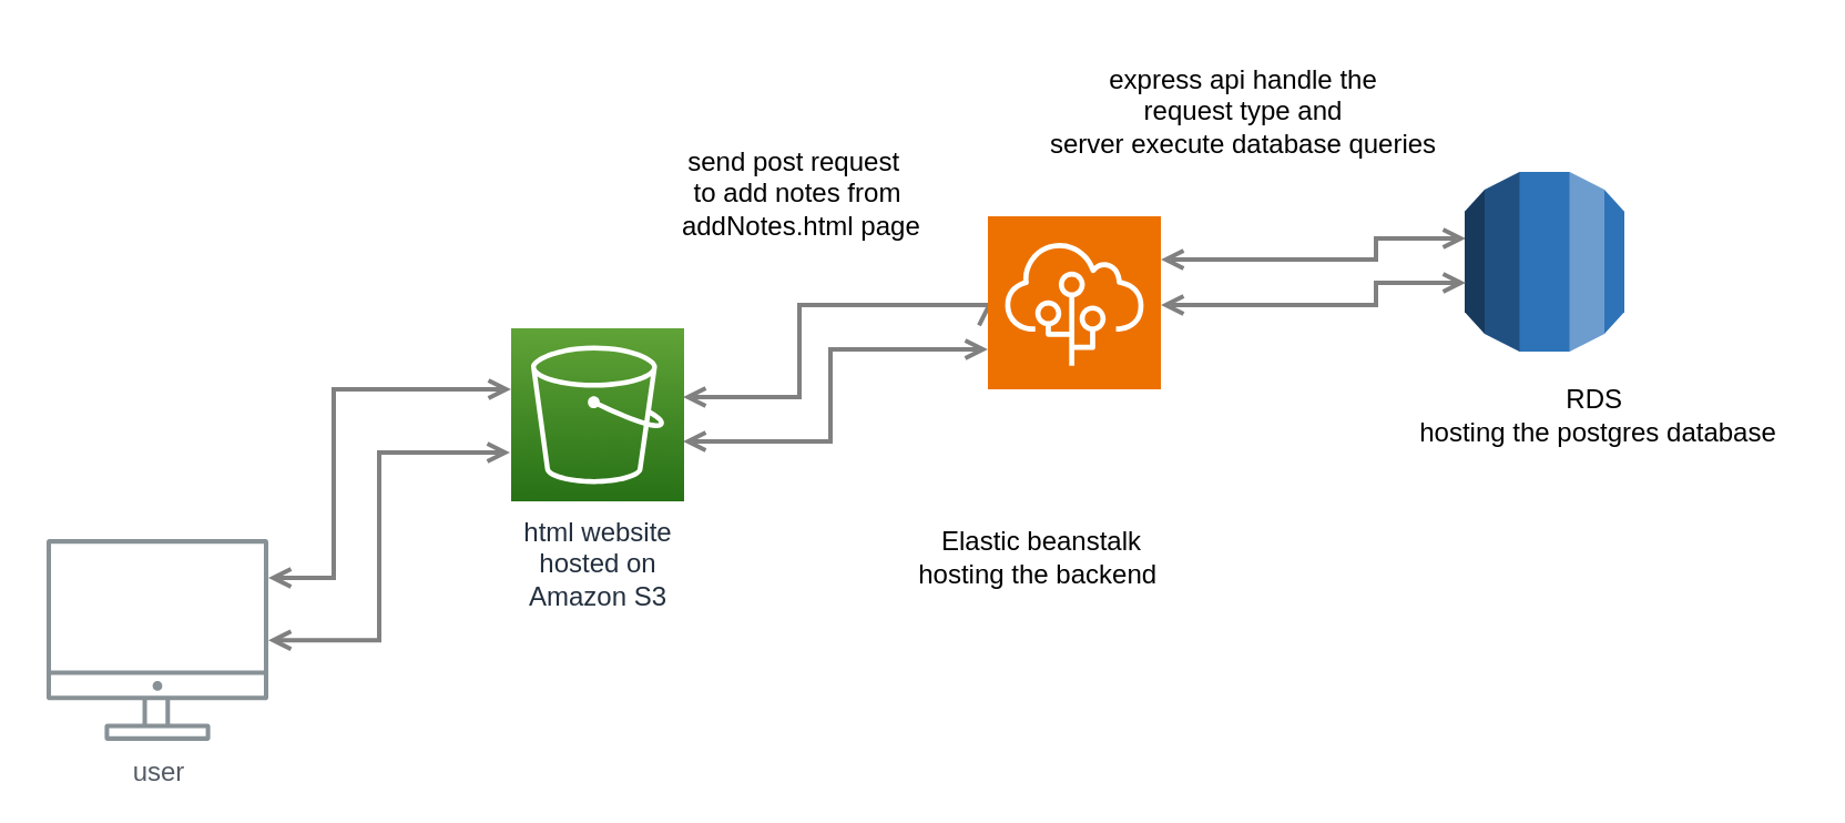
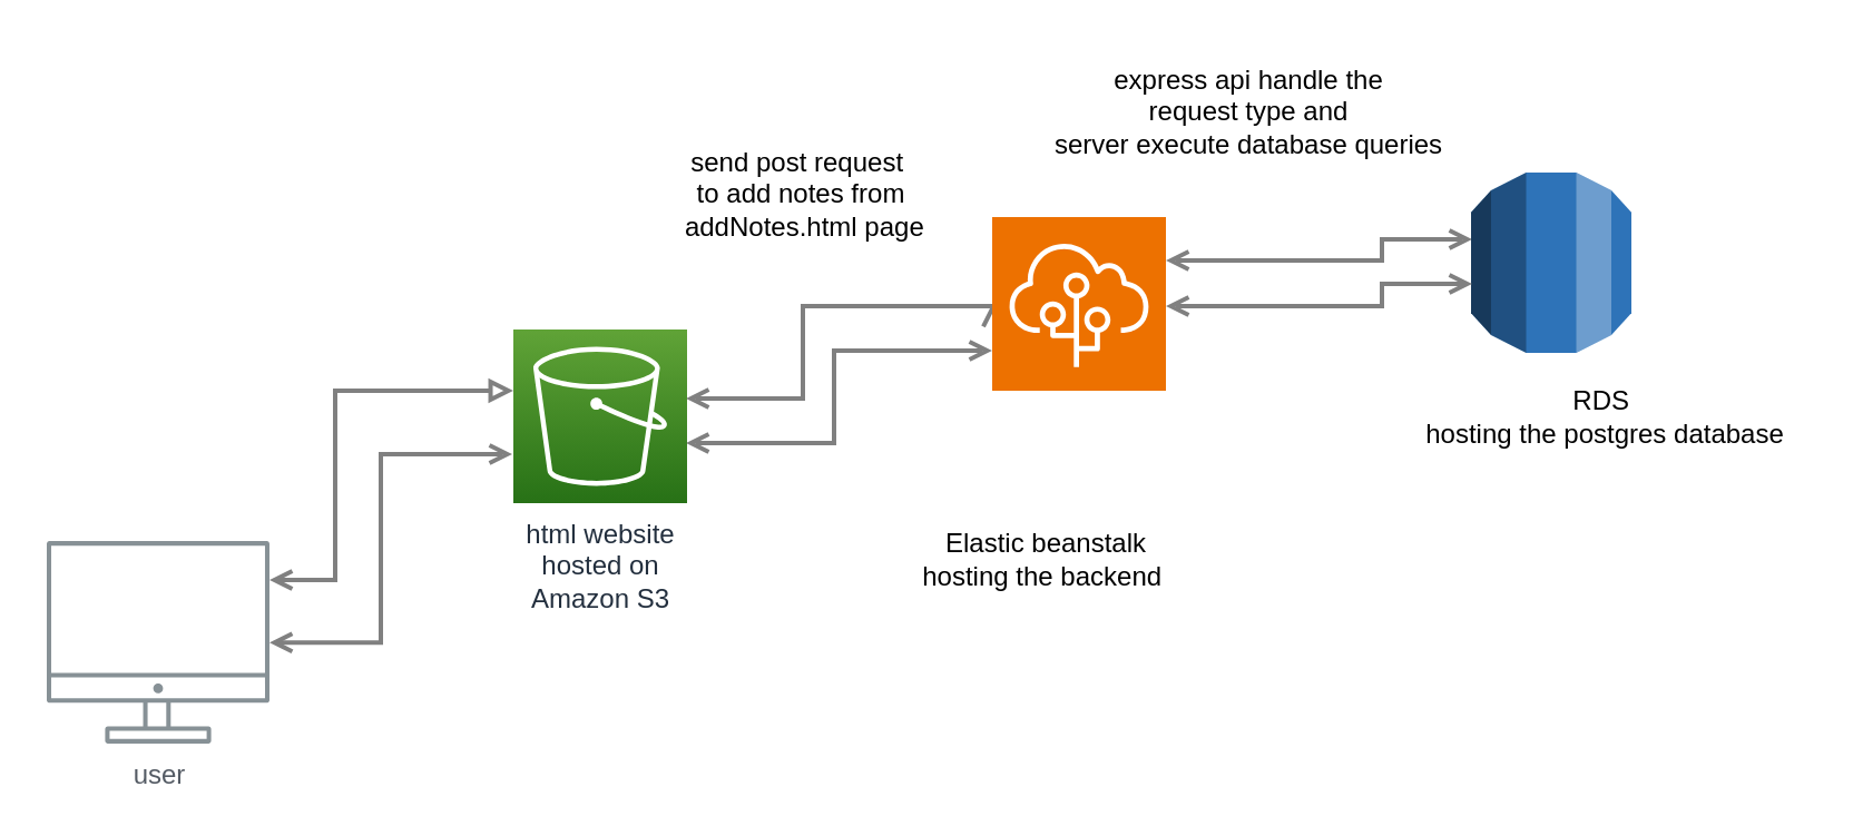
  <mxCell id="0" />
  <mxCell id="1" parent="0" />
  <mxCell id="2" style="edgeStyle=orthogonalEdgeStyle;rounded=0;orthogonalLoop=1;jettySize=auto;html=1;startArrow=open;startFill=0;endArrow=open;endFill=0;strokeWidth=2;strokeColor=#808080;" parent="1" source="6" edge="1"><mxGeometry relative="1" as="geometry"><Array as="points"><mxPoint x="170.5" y="288.5" /><mxPoint x="170.5" y="203.5" /></Array><mxPoint x="229.5" y="203.5" as="targetPoint" /></mxGeometry></mxCell>
  <mxCell id="3" style="edgeStyle=orthogonalEdgeStyle;rounded=0;orthogonalLoop=1;jettySize=auto;html=1;startArrow=open;startFill=0;endArrow=open;endFill=0;strokeWidth=2;strokeColor=#808080;exitX=1;exitY=0.25;exitDx=0;exitDy=0;exitPerimeter=0;" parent="1" source="9" edge="1"><mxGeometry relative="1" as="geometry"><Array as="points"><mxPoint x="620" y="117" /><mxPoint x="620" y="107" /></Array><mxPoint x="518.499" y="199" as="sourcePoint" /><mxPoint x="660.5" y="107" as="targetPoint" /></mxGeometry></mxCell>
  <mxCell id="4" style="edgeStyle=orthogonalEdgeStyle;rounded=0;orthogonalLoop=1;jettySize=auto;html=1;startArrow=open;startFill=0;endArrow=open;endFill=0;strokeWidth=2;strokeColor=#808080;exitX=0;exitY=0.5;exitDx=0;exitDy=0;exitPerimeter=0;" parent="1" source="9" edge="1"><mxGeometry relative="1" as="geometry"><mxPoint x="480" y="117" as="sourcePoint" /><mxPoint x="307.5" y="178.5" as="targetPoint" /><Array as="points"><mxPoint x="360" y="137" /><mxPoint x="360" y="179" /></Array></mxGeometry></mxCell>
  <mxCell id="5" style="edgeStyle=orthogonalEdgeStyle;rounded=0;orthogonalLoop=1;jettySize=auto;html=1;startArrow=open;startFill=0;endArrow=open;endFill=0;strokeWidth=2;strokeColor=#808080;" parent="1" target="9" edge="1"><mxGeometry relative="1" as="geometry"><mxPoint x="307.5" y="198.5" as="sourcePoint" /><mxPoint x="440.501" y="198.5" as="targetPoint" /><Array as="points"><mxPoint x="374" y="199" /><mxPoint x="374" y="157" /></Array></mxGeometry></mxCell>
  <mxCell id="6" value="user&lt;div&gt;&lt;br&gt;&lt;/div&gt;" style="outlineConnect=0;gradientColor=none;fontColor=#545B64;strokeColor=none;fillColor=#879196;dashed=0;verticalLabelPosition=bottom;verticalAlign=top;align=center;html=1;fontSize=12;fontStyle=0;aspect=fixed;shape=mxgraph.aws4.illustration_desktop;pointerEvents=1;labelBackgroundColor=#ffffff;" parent="1" vertex="1"><mxGeometry x="20.5" y="242.5" width="100" height="91" as="geometry" /></mxCell>
  <mxCell id="7" value="html website &lt;br&gt;&lt;div&gt;hosted on &lt;br&gt;Amazon S3&lt;/div&gt;" style="outlineConnect=0;fontColor=#232F3E;gradientColor=#60A337;gradientDirection=north;fillColor=#277116;strokeColor=#ffffff;dashed=0;verticalLabelPosition=bottom;verticalAlign=top;align=center;html=1;fontSize=12;fontStyle=0;aspect=fixed;shape=mxgraph.aws4.resourceIcon;resIcon=mxgraph.aws4.s3;labelBackgroundColor=#ffffff;" parent="1" vertex="1"><mxGeometry x="230" y="147.5" width="78" height="78" as="geometry" /></mxCell>
  <mxCell id="8" value="" style="outlineConnect=0;dashed=0;verticalLabelPosition=bottom;verticalAlign=top;align=center;html=1;shape=mxgraph.aws3.rds;fillColor=#2E73B8;gradientColor=none;" vertex="1" parent="1"><mxGeometry x="660" y="77" width="72" height="81" as="geometry" /></mxCell>
  <mxCell id="9" value="" style="sketch=0;points=[[0,0,0],[0.25,0,0],[0.5,0,0],[0.75,0,0],[1,0,0],[0,1,0],[0.25,1,0],[0.5,1,0],[0.75,1,0],[1,1,0],[0,0.25,0],[0,0.5,0],[0,0.75,0],[1,0.25,0],[1,0.5,0],[1,0.75,0]];outlineConnect=0;fontColor=#232F3E;fillColor=#ED7100;strokeColor=#ffffff;dashed=0;verticalLabelPosition=bottom;verticalAlign=top;align=center;html=1;fontSize=12;fontStyle=0;aspect=fixed;shape=mxgraph.aws4.resourceIcon;resIcon=mxgraph.aws4.elastic_beanstalk;" vertex="1" parent="1"><mxGeometry x="445" y="97" width="78" height="78" as="geometry" /></mxCell>
  <mxCell id="10" style="edgeStyle=orthogonalEdgeStyle;rounded=0;orthogonalLoop=1;jettySize=auto;html=1;startArrow=open;startFill=0;endArrow=open;endFill=0;strokeWidth=2;strokeColor=#808080;exitX=1;exitY=0.25;exitDx=0;exitDy=0;exitPerimeter=0;" edge="1" parent="1"><mxGeometry relative="1" as="geometry"><Array as="points"><mxPoint x="620" y="137" /><mxPoint x="620" y="127" /></Array><mxPoint x="523" y="137" as="sourcePoint" /><mxPoint x="660.5" y="127" as="targetPoint" /></mxGeometry></mxCell>
  <mxCell id="11" value="Elastic beanstalk&lt;br&gt;hosting the backend&amp;nbsp;" style="text;html=1;align=center;verticalAlign=middle;resizable=0;points=[];autosize=1;strokeColor=none;fillColor=none;" vertex="1" parent="1"><mxGeometry x="404" y="230.5" width="130" height="40" as="geometry" /></mxCell>
  <mxCell id="12" value="RDS&amp;nbsp;&lt;br&gt;hosting the postgres database" style="text;html=1;align=center;verticalAlign=middle;resizable=0;points=[];autosize=1;strokeColor=none;fillColor=none;" vertex="1" parent="1"><mxGeometry x="630" y="166.5" width="180" height="40" as="geometry" /></mxCell>
- <mxCell id="13" style="edgeStyle=orthogonalEdgeStyle;rounded=0;orthogonalLoop=1;jettySize=auto;html=1;startArrow=open;startFill=0;endArrow=open;endFill=0;strokeWidth=2;strokeColor=#808080;" edge="1" parent="1" source="6" target="7"><mxGeometry relative="1" as="geometry"><Array as="points"><mxPoint x="150" y="260" /><mxPoint x="150" y="175" /></Array><mxPoint x="140" y="257" as="sourcePoint" /><mxPoint x="209.5" y="175" as="targetPoint" /></mxGeometry></mxCell>
+ <mxCell id="13" style="edgeStyle=orthogonalEdgeStyle;rounded=0;orthogonalLoop=1;jettySize=auto;html=1;startArrow=open;startFill=0;endArrow=block;endFill=0;strokeWidth=2;strokeColor=#808080;" edge="1" parent="1" source="6" target="7"><mxGeometry relative="1" as="geometry"><Array as="points"><mxPoint x="150" y="260" /><mxPoint x="150" y="175" /></Array><mxPoint x="140" y="257" as="sourcePoint" /><mxPoint x="209.5" y="175" as="targetPoint" /></mxGeometry></mxCell>
  <mxCell id="14" value="send post request&amp;nbsp;&lt;div&gt;to add notes from&lt;/div&gt;&lt;div&gt;&amp;nbsp;addNotes.html page&lt;/div&gt;" style="text;html=1;align=center;verticalAlign=middle;resizable=0;points=[];autosize=1;strokeColor=none;fillColor=none;" vertex="1" parent="1"><mxGeometry x="294" y="57" width="130" height="60" as="geometry" /></mxCell>
  <mxCell id="15" value="express api handle the &lt;br&gt;request type and &lt;br&gt;server execute database queries" style="text;html=1;align=center;verticalAlign=middle;resizable=0;points=[];autosize=1;strokeColor=none;fillColor=none;" vertex="1" parent="1"><mxGeometry x="460" y="20" width="200" height="60" as="geometry" /></mxCell>
